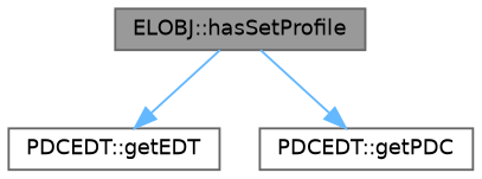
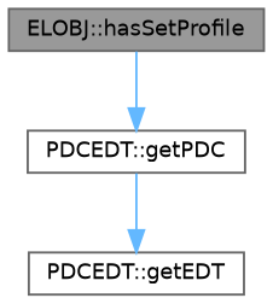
  digraph {
    rankdir=TB
    node [color=grey40 fillcolor=white fontname=Helvetica fontsize=10 shape=box style=filled]
    edge [color=steelblue1 fontname=Helvetica fontsize=10 labelfontname=Helvetica labelfontsize=10 style=solid]
    n1 [color=gray40 fillcolor=grey60 fontcolor=black height=0.2 label="ELOBJ::hasSetProfile" width=0.4]
    n2 [height=0.2 label="PDCEDT::getEDT" width=0.4]
    n3 [height=0.2 label="PDCEDT::getPDC" width=0.4]
-   n1 -> n2
+   n3 -> n2
    n1 -> n3
  }
